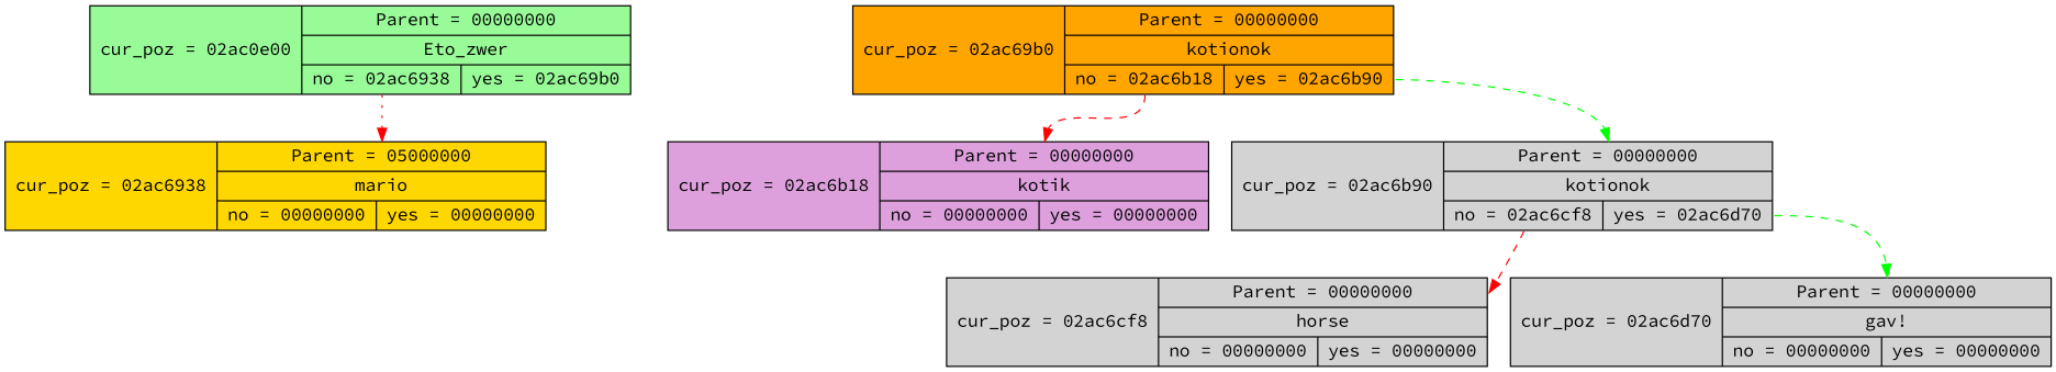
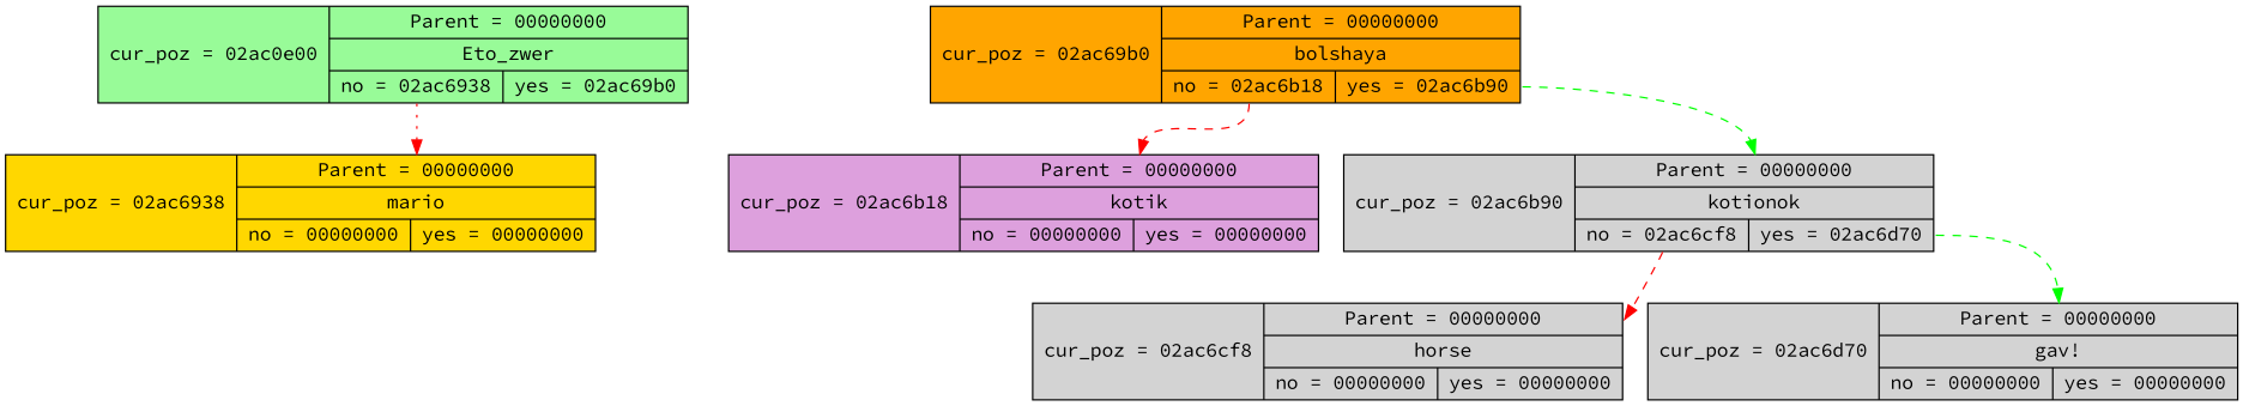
  digraph {
    fontname="Source Code Pro"
    node [fillcolor=lightgrey fontname="Source Code Pro" shape=record style=filled]
    edge [color=red fontname="Source Code Pro" headport=f0 style=dashed tailport=f2]
-   n1 [fillcolor=gold label="cur_poz = 02ac6938|{<f0> Parent = 05000000 | <f1>mario |{<f2> no = 00000000 | <f3> yes = 00000000 }}"]
+   n1 [fillcolor=gold label="cur_poz = 02ac6938|{<f0> Parent = 00000000 | <f1>mario |{<f2> no = 00000000 | <f3> yes = 00000000 }}"]
    n2 [fillcolor=palegreen label="cur_poz = 02ac0e00|{<f0> Parent = 00000000 | <f1>Eto_zwer |{<f2> no = 02ac6938 | <f3> yes = 02ac69b0 }}"]
-   n3 [fillcolor=orange label="cur_poz = 02ac69b0|{<f0> Parent = 00000000 | <f1>kotionok |{<f2> no = 02ac6b18 | <f3> yes = 02ac6b90 }}"]
+   n3 [fillcolor=orange label="cur_poz = 02ac69b0|{<f0> Parent = 00000000 | <f1>bolshaya |{<f2> no = 02ac6b18 | <f3> yes = 02ac6b90 }}"]
    n4 [fillcolor=plum label="cur_poz = 02ac6b18|{<f0> Parent = 00000000 | <f1>kotik |{<f2> no = 00000000 | <f3> yes = 00000000 }}"]
    n5 [label="cur_poz = 02ac6b90|{<f0> Parent = 00000000 | <f1>kotionok |{<f2> no = 02ac6cf8 | <f3> yes = 02ac6d70 }}"]
    n6 [label="cur_poz = 02ac6cf8|{<f0> Parent = 00000000 | <f1>horse |{<f2> no = 00000000 | <f3> yes = 00000000 }}"]
    n7 [label="cur_poz = 02ac6d70|{<f0> Parent = 00000000 | <f1>gav! |{<f2> no = 00000000 | <f3> yes = 00000000 }}"]
    n2 -> n1 [style=dotted]
    n3 -> n4
    n3 -> n5 [color=green tailport=f3]
    n5 -> n6
    n5 -> n7 [color=green tailport=f3]
  }
